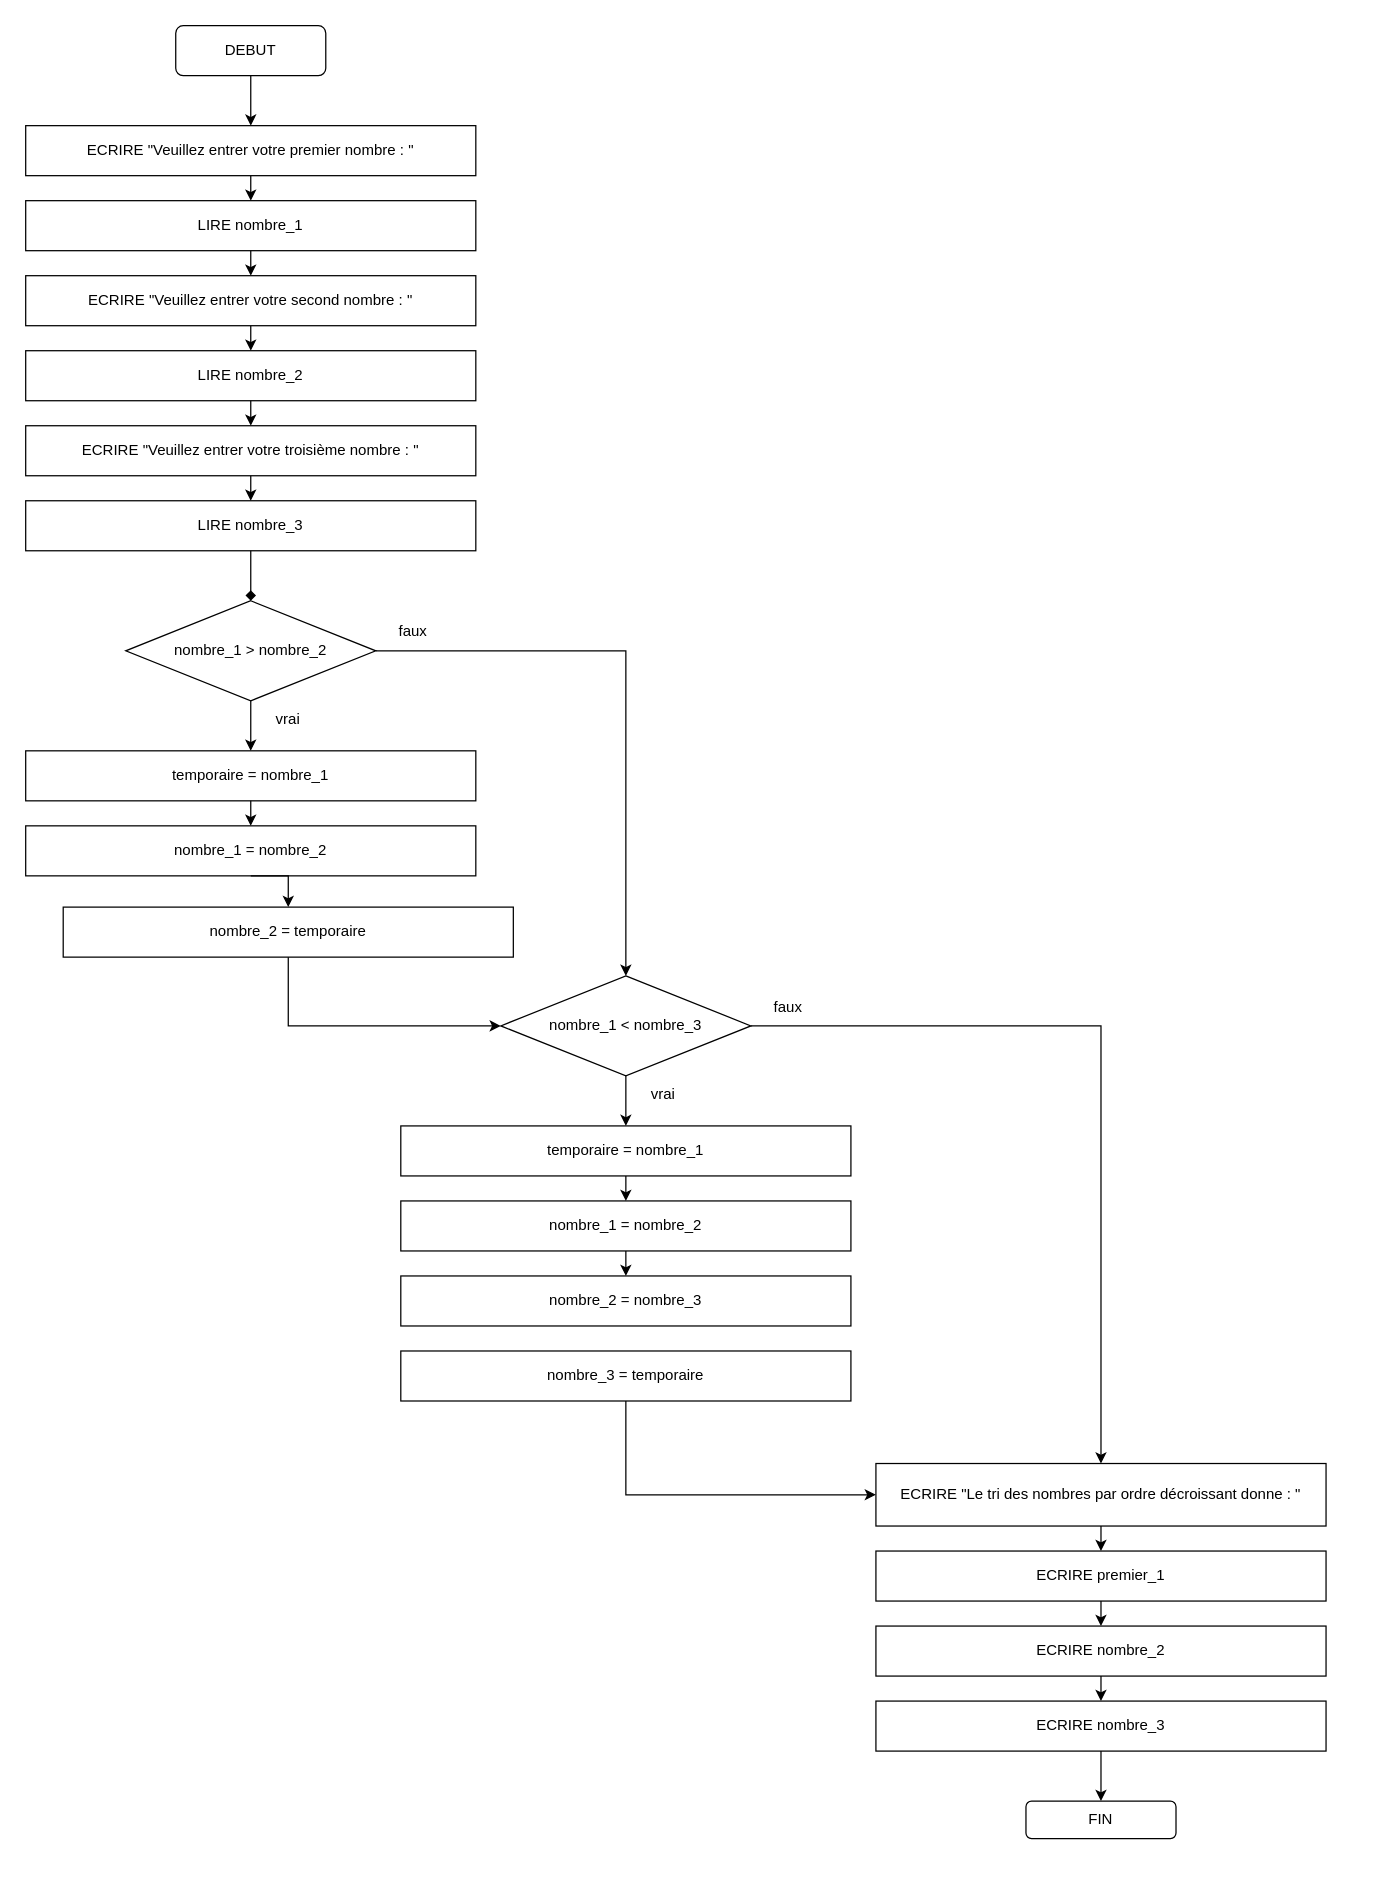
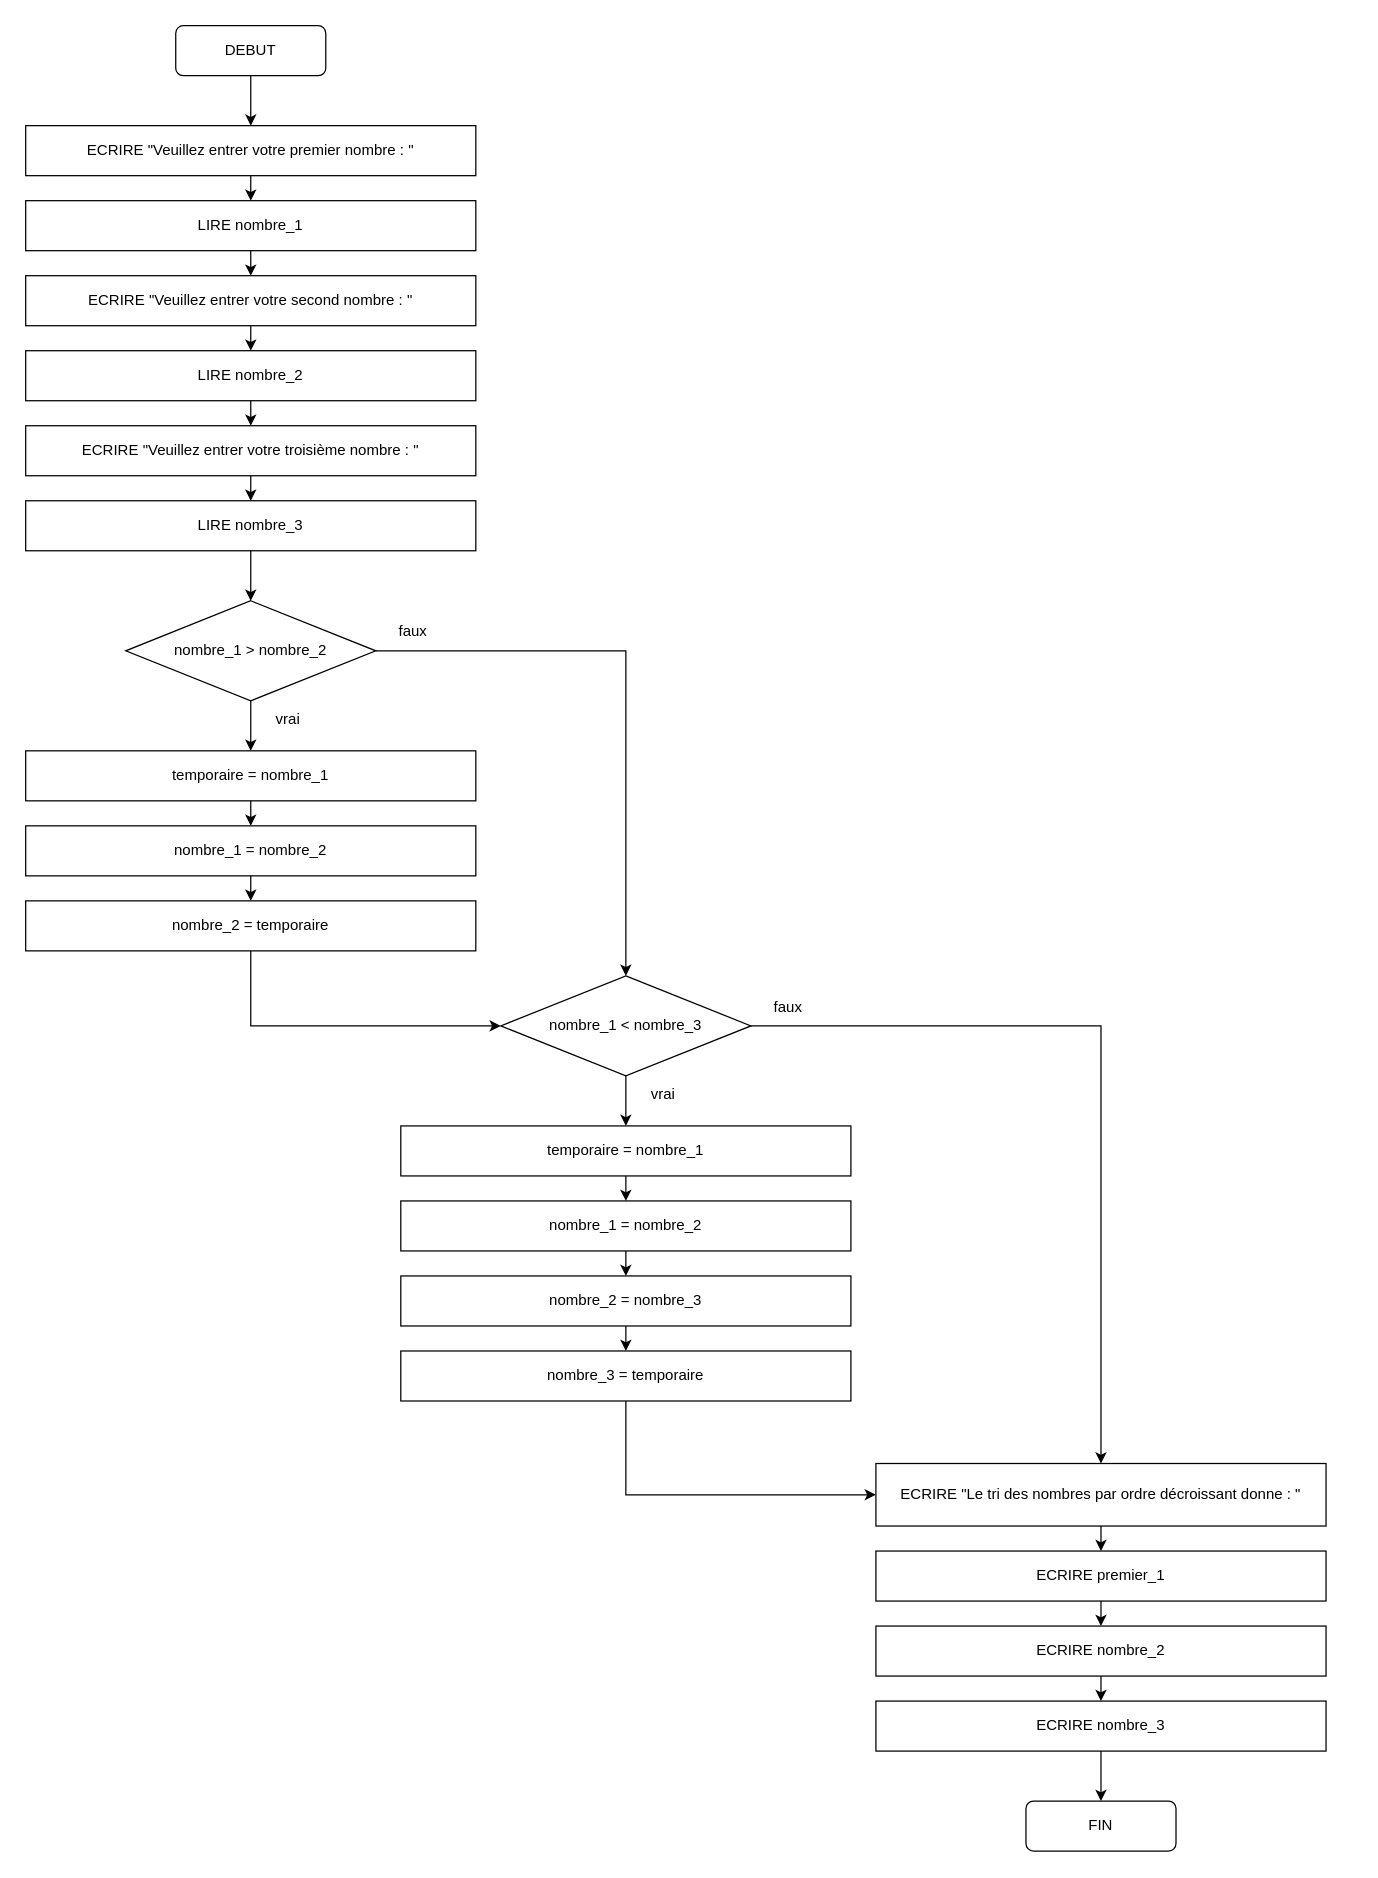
  <mxCell id="0" />
  <mxCell id="1" parent="0" />
  <mxCell id="2" style="edgeStyle=orthogonalEdgeStyle;rounded=0;orthogonalLoop=1;jettySize=auto;html=1;exitX=0.5;exitY=1;exitDx=0;exitDy=0;entryX=0.5;entryY=0;entryDx=0;entryDy=0;" parent="1" source="3" target="5" edge="1"><mxGeometry relative="1" as="geometry" /></mxCell>
  <mxCell id="3" value="DEBUT" style="rounded=1;whiteSpace=wrap;html=1;fillColor=none;" parent="1" vertex="1"><mxGeometry x="140" y="20" width="120" height="40" as="geometry" /></mxCell>
  <mxCell id="4" style="edgeStyle=orthogonalEdgeStyle;rounded=0;orthogonalLoop=1;jettySize=auto;html=1;exitX=0.5;exitY=1;exitDx=0;exitDy=0;entryX=0.5;entryY=0;entryDx=0;entryDy=0;" parent="1" source="5" target="7" edge="1"><mxGeometry relative="1" as="geometry" /></mxCell>
  <mxCell id="5" value="ECRIRE &quot;Veuillez entrer votre premier nombre : &quot;" style="rounded=0;whiteSpace=wrap;html=1;fillColor=none;" parent="1" vertex="1"><mxGeometry x="20" y="100" width="360" height="40" as="geometry" /></mxCell>
  <mxCell id="6" style="edgeStyle=orthogonalEdgeStyle;rounded=0;orthogonalLoop=1;jettySize=auto;html=1;exitX=0.5;exitY=1;exitDx=0;exitDy=0;entryX=0.5;entryY=0;entryDx=0;entryDy=0;" parent="1" source="7" target="9" edge="1"><mxGeometry relative="1" as="geometry" /></mxCell>
  <mxCell id="7" value="LIRE nombre_1" style="rounded=0;whiteSpace=wrap;html=1;fillColor=none;" parent="1" vertex="1"><mxGeometry x="20" y="160" width="360" height="40" as="geometry" /></mxCell>
  <mxCell id="8" style="edgeStyle=orthogonalEdgeStyle;rounded=0;orthogonalLoop=1;jettySize=auto;html=1;exitX=0.5;exitY=1;exitDx=0;exitDy=0;entryX=0.5;entryY=0;entryDx=0;entryDy=0;" parent="1" source="9" target="11" edge="1"><mxGeometry relative="1" as="geometry" /></mxCell>
  <mxCell id="9" value="ECRIRE &quot;Veuillez entrer votre second nombre : &quot;" style="rounded=0;whiteSpace=wrap;html=1;fillColor=none;" parent="1" vertex="1"><mxGeometry x="20" y="220" width="360" height="40" as="geometry" /></mxCell>
  <mxCell id="10" style="edgeStyle=orthogonalEdgeStyle;rounded=0;orthogonalLoop=1;jettySize=auto;html=1;exitX=0.5;exitY=1;exitDx=0;exitDy=0;entryX=0.5;entryY=0;entryDx=0;entryDy=0;" parent="1" source="11" target="15" edge="1"><mxGeometry relative="1" as="geometry" /></mxCell>
  <mxCell id="11" value="LIRE nombre_2" style="rounded=0;whiteSpace=wrap;html=1;fillColor=none;" parent="1" vertex="1"><mxGeometry x="20" y="280" width="360" height="40" as="geometry" /></mxCell>
- <mxCell id="12" style="edgeStyle=orthogonalEdgeStyle;rounded=0;orthogonalLoop=1;jettySize=auto;html=1;exitX=0.5;exitY=1;exitDx=0;exitDy=0;entryX=0.5;entryY=0;entryDx=0;entryDy=0;endArrow=diamond;" parent="1" source="13" target="18" edge="1"><mxGeometry relative="1" as="geometry" /></mxCell>
+ <mxCell id="12" style="edgeStyle=orthogonalEdgeStyle;rounded=0;orthogonalLoop=1;jettySize=auto;html=1;exitX=0.5;exitY=1;exitDx=0;exitDy=0;entryX=0.5;entryY=0;entryDx=0;entryDy=0;" parent="1" source="13" target="18" edge="1"><mxGeometry relative="1" as="geometry" /></mxCell>
  <mxCell id="13" value="LIRE nombre_3" style="rounded=0;whiteSpace=wrap;html=1;fillColor=none;" parent="1" vertex="1"><mxGeometry x="20" y="400" width="360" height="40" as="geometry" /></mxCell>
  <mxCell id="14" style="edgeStyle=orthogonalEdgeStyle;rounded=0;orthogonalLoop=1;jettySize=auto;html=1;exitX=0.5;exitY=1;exitDx=0;exitDy=0;entryX=0.5;entryY=0;entryDx=0;entryDy=0;" parent="1" source="15" target="13" edge="1"><mxGeometry relative="1" as="geometry" /></mxCell>
  <mxCell id="15" value="ECRIRE &quot;Veuillez entrer votre troisième nombre : &quot;" style="rounded=0;whiteSpace=wrap;html=1;fillColor=none;" parent="1" vertex="1"><mxGeometry x="20" y="340" width="360" height="40" as="geometry" /></mxCell>
  <mxCell id="16" style="edgeStyle=orthogonalEdgeStyle;rounded=0;orthogonalLoop=1;jettySize=auto;html=1;exitX=0.5;exitY=1;exitDx=0;exitDy=0;entryX=0.5;entryY=0;entryDx=0;entryDy=0;" parent="1" source="18" target="20" edge="1"><mxGeometry relative="1" as="geometry" /></mxCell>
  <mxCell id="17" style="edgeStyle=orthogonalEdgeStyle;rounded=0;orthogonalLoop=1;jettySize=auto;html=1;exitX=1;exitY=0.5;exitDx=0;exitDy=0;entryX=0.5;entryY=0;entryDx=0;entryDy=0;" parent="1" source="18" target="27" edge="1"><mxGeometry relative="1" as="geometry" /></mxCell>
  <mxCell id="18" value="nombre_1 &amp;gt; nombre_2" style="rhombus;whiteSpace=wrap;html=1;fillColor=none;" parent="1" vertex="1"><mxGeometry x="100" y="480" width="200" height="80" as="geometry" /></mxCell>
  <mxCell id="19" style="edgeStyle=orthogonalEdgeStyle;rounded=0;orthogonalLoop=1;jettySize=auto;html=1;exitX=0.5;exitY=1;exitDx=0;exitDy=0;entryX=0.5;entryY=0;entryDx=0;entryDy=0;" parent="1" source="20" target="22" edge="1"><mxGeometry relative="1" as="geometry" /></mxCell>
  <mxCell id="20" value="temporaire = nombre_1" style="rounded=0;whiteSpace=wrap;html=1;fillColor=none;" parent="1" vertex="1"><mxGeometry x="20" y="600" width="360" height="40" as="geometry" /></mxCell>
  <mxCell id="21" style="edgeStyle=orthogonalEdgeStyle;rounded=0;orthogonalLoop=1;jettySize=auto;html=1;exitX=0.5;exitY=1;exitDx=0;exitDy=0;entryX=0.5;entryY=0;entryDx=0;entryDy=0;" parent="1" source="22" target="24" edge="1"><mxGeometry relative="1" as="geometry" /></mxCell>
  <mxCell id="22" value="nombre_1 = nombre_2" style="rounded=0;whiteSpace=wrap;html=1;fillColor=none;" parent="1" vertex="1"><mxGeometry x="20" y="660" width="360" height="40" as="geometry" /></mxCell>
  <mxCell id="23" style="edgeStyle=orthogonalEdgeStyle;rounded=0;orthogonalLoop=1;jettySize=auto;html=1;exitX=0.5;exitY=1;exitDx=0;exitDy=0;entryX=0;entryY=0.5;entryDx=0;entryDy=0;" parent="1" source="24" target="27" edge="1"><mxGeometry relative="1" as="geometry" /></mxCell>
- <mxCell id="24" value="nombre_2 = temporaire" style="rounded=0;whiteSpace=wrap;html=1;fillColor=none;" parent="1" vertex="1"><mxGeometry x="50" y="725" width="360" height="40" as="geometry" /></mxCell>
+ <mxCell id="24" value="nombre_2 = temporaire" style="rounded=0;whiteSpace=wrap;html=1;fillColor=none;" parent="1" vertex="1"><mxGeometry x="20" y="720" width="360" height="40" as="geometry" /></mxCell>
  <mxCell id="25" style="edgeStyle=orthogonalEdgeStyle;rounded=0;orthogonalLoop=1;jettySize=auto;html=1;exitX=0.5;exitY=1;exitDx=0;exitDy=0;entryX=0.5;entryY=0;entryDx=0;entryDy=0;" parent="1" source="27" target="29" edge="1"><mxGeometry relative="1" as="geometry" /></mxCell>
  <mxCell id="26" style="edgeStyle=orthogonalEdgeStyle;rounded=0;orthogonalLoop=1;jettySize=auto;html=1;exitX=1;exitY=0.5;exitDx=0;exitDy=0;entryX=0.5;entryY=0;entryDx=0;entryDy=0;" edge="1" parent="1" source="27" target="42"><mxGeometry relative="1" as="geometry" /></mxCell>
  <mxCell id="27" value="nombre_1 &amp;lt; nombre_3" style="rhombus;whiteSpace=wrap;html=1;fillColor=none;" parent="1" vertex="1"><mxGeometry x="400" y="780" width="200" height="80" as="geometry" /></mxCell>
  <mxCell id="28" style="edgeStyle=orthogonalEdgeStyle;rounded=0;orthogonalLoop=1;jettySize=auto;html=1;exitX=0.5;exitY=1;exitDx=0;exitDy=0;entryX=0.5;entryY=0;entryDx=0;entryDy=0;" parent="1" source="29" target="33" edge="1"><mxGeometry relative="1" as="geometry" /></mxCell>
  <mxCell id="29" value="temporaire = nombre_1" style="rounded=0;whiteSpace=wrap;html=1;fillColor=none;" parent="1" vertex="1"><mxGeometry x="320" y="900" width="360" height="40" as="geometry" /></mxCell>
  <mxCell id="30" style="edgeStyle=orthogonalEdgeStyle;rounded=0;orthogonalLoop=1;jettySize=auto;html=1;exitX=0.5;exitY=1;exitDx=0;exitDy=0;entryX=0;entryY=0.5;entryDx=0;entryDy=0;" edge="1" parent="1" source="31" target="42"><mxGeometry relative="1" as="geometry" /></mxCell>
  <mxCell id="31" value="nombre_3 = temporaire" style="rounded=0;whiteSpace=wrap;html=1;fillColor=none;" parent="1" vertex="1"><mxGeometry x="320" y="1080" width="360" height="40" as="geometry" /></mxCell>
  <mxCell id="32" style="edgeStyle=orthogonalEdgeStyle;rounded=0;orthogonalLoop=1;jettySize=auto;html=1;exitX=0.5;exitY=1;exitDx=0;exitDy=0;entryX=0.5;entryY=0;entryDx=0;entryDy=0;" edge="1" parent="1" source="33" target="40"><mxGeometry relative="1" as="geometry" /></mxCell>
  <mxCell id="33" value="nombre_1 = nombre_2" style="rounded=0;whiteSpace=wrap;html=1;fillColor=none;" parent="1" vertex="1"><mxGeometry x="320" y="960" width="360" height="40" as="geometry" /></mxCell>
  <mxCell id="34" style="edgeStyle=orthogonalEdgeStyle;rounded=0;orthogonalLoop=1;jettySize=auto;html=1;exitX=0.5;exitY=1;exitDx=0;exitDy=0;" parent="1" edge="1"><mxGeometry relative="1" as="geometry"><mxPoint x="1080" y="1300" as="sourcePoint" /><mxPoint x="1080" y="1300" as="targetPoint" /></mxGeometry></mxCell>
  <mxCell id="35" value="faux" style="text;html=1;strokeColor=none;fillColor=none;align=center;verticalAlign=middle;whiteSpace=wrap;rounded=0;" parent="1" vertex="1"><mxGeometry x="300" y="490" width="60" height="30" as="geometry" /></mxCell>
  <mxCell id="36" value="vrai" style="text;html=1;strokeColor=none;fillColor=none;align=center;verticalAlign=middle;whiteSpace=wrap;rounded=0;" parent="1" vertex="1"><mxGeometry x="200" y="560" width="60" height="30" as="geometry" /></mxCell>
  <mxCell id="37" value="faux" style="text;html=1;strokeColor=none;fillColor=none;align=center;verticalAlign=middle;whiteSpace=wrap;rounded=0;" parent="1" vertex="1"><mxGeometry x="600" y="790" width="60" height="30" as="geometry" /></mxCell>
  <mxCell id="38" value="vrai" style="text;html=1;strokeColor=none;fillColor=none;align=center;verticalAlign=middle;whiteSpace=wrap;rounded=0;" parent="1" vertex="1"><mxGeometry x="500" y="860" width="60" height="30" as="geometry" /></mxCell>
+ <mxCell id="39" style="edgeStyle=orthogonalEdgeStyle;rounded=0;orthogonalLoop=1;jettySize=auto;html=1;exitX=0.5;exitY=1;exitDx=0;exitDy=0;entryX=0.5;entryY=0;entryDx=0;entryDy=0;" edge="1" parent="1" source="40" target="31"><mxGeometry relative="1" as="geometry" /></mxCell>
  <mxCell id="40" value="nombre_2 = nombre_3" style="rounded=0;whiteSpace=wrap;html=1;fillColor=none;" vertex="1" parent="1"><mxGeometry x="320" y="1020" width="360" height="40" as="geometry" /></mxCell>
  <mxCell id="41" style="edgeStyle=orthogonalEdgeStyle;rounded=0;orthogonalLoop=1;jettySize=auto;html=1;exitX=0.5;exitY=1;exitDx=0;exitDy=0;entryX=0.5;entryY=0;entryDx=0;entryDy=0;" edge="1" parent="1" source="42" target="44"><mxGeometry relative="1" as="geometry" /></mxCell>
  <mxCell id="42" value="ECRIRE &quot;Le tri des nombres par ordre décroissant donne : &quot;" style="rounded=0;whiteSpace=wrap;html=1;fillColor=none;" vertex="1" parent="1"><mxGeometry x="700" y="1170" width="360" height="50" as="geometry" /></mxCell>
  <mxCell id="43" style="edgeStyle=orthogonalEdgeStyle;rounded=0;orthogonalLoop=1;jettySize=auto;html=1;exitX=0.5;exitY=1;exitDx=0;exitDy=0;entryX=0.5;entryY=0;entryDx=0;entryDy=0;" edge="1" parent="1" source="44" target="46"><mxGeometry relative="1" as="geometry" /></mxCell>
  <mxCell id="44" value="ECRIRE premier_1" style="rounded=0;whiteSpace=wrap;html=1;fillColor=none;" vertex="1" parent="1"><mxGeometry x="700" y="1240" width="360" height="40" as="geometry" /></mxCell>
  <mxCell id="45" style="edgeStyle=orthogonalEdgeStyle;rounded=0;orthogonalLoop=1;jettySize=auto;html=1;exitX=0.5;exitY=1;exitDx=0;exitDy=0;entryX=0.5;entryY=0;entryDx=0;entryDy=0;" edge="1" parent="1" source="46" target="48"><mxGeometry relative="1" as="geometry" /></mxCell>
  <mxCell id="46" value="ECRIRE nombre_2" style="rounded=0;whiteSpace=wrap;html=1;fillColor=none;" vertex="1" parent="1"><mxGeometry x="700" y="1300" width="360" height="40" as="geometry" /></mxCell>
  <mxCell id="47" style="edgeStyle=orthogonalEdgeStyle;rounded=0;orthogonalLoop=1;jettySize=auto;html=1;exitX=0.5;exitY=1;exitDx=0;exitDy=0;entryX=0.5;entryY=0;entryDx=0;entryDy=0;" edge="1" parent="1" source="48" target="49"><mxGeometry relative="1" as="geometry" /></mxCell>
  <mxCell id="48" value="ECRIRE nombre_3" style="rounded=0;whiteSpace=wrap;html=1;fillColor=none;" vertex="1" parent="1"><mxGeometry x="700" y="1360" width="360" height="40" as="geometry" /></mxCell>
- <mxCell id="49" value="FIN" style="rounded=1;whiteSpace=wrap;html=1;fillColor=none;" vertex="1" parent="1"><mxGeometry x="820" y="1440" width="120" height="30" as="geometry" /></mxCell>
+ <mxCell id="49" value="FIN" style="rounded=1;whiteSpace=wrap;html=1;fillColor=none;" vertex="1" parent="1"><mxGeometry x="820" y="1440" width="120" height="40" as="geometry" /></mxCell>
